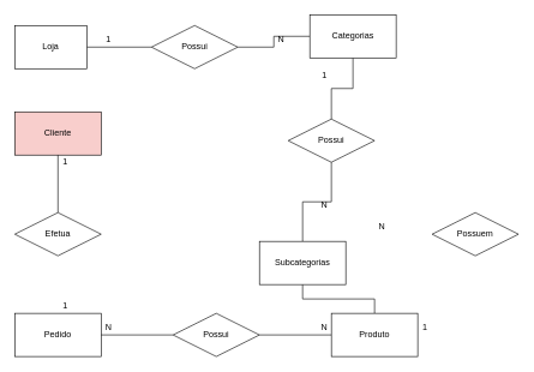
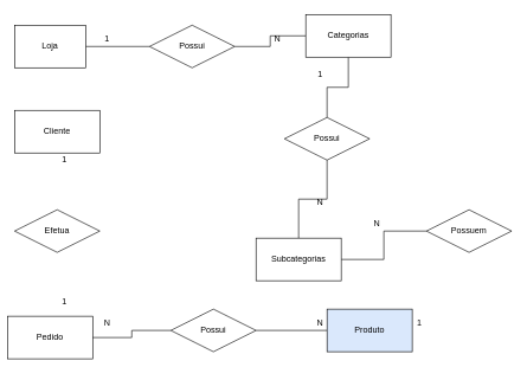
  <mxCell id="0" />
  <mxCell id="1" parent="0" />
  <mxCell id="2" style="edgeStyle=orthogonalEdgeStyle;rounded=0;orthogonalLoop=1;jettySize=auto;html=1;entryX=0;entryY=0.5;entryDx=0;entryDy=0;endArrow=none;endFill=0;" edge="1" parent="1" source="3" target="4"><mxGeometry relative="1" as="geometry" /></mxCell>
  <mxCell id="3" value="Loja" style="rounded=0;whiteSpace=wrap;html=1;" vertex="1" parent="1"><mxGeometry x="20" y="35" width="100" height="60" as="geometry" /></mxCell>
  <mxCell id="4" value="Possui" style="shape=rhombus;perimeter=rhombusPerimeter;whiteSpace=wrap;html=1;align=center;" vertex="1" parent="1"><mxGeometry x="210" y="35" width="120" height="60" as="geometry" /></mxCell>
  <mxCell id="5" style="edgeStyle=orthogonalEdgeStyle;rounded=0;orthogonalLoop=1;jettySize=auto;html=1;entryX=1;entryY=0.5;entryDx=0;entryDy=0;endArrow=none;endFill=0;" edge="1" parent="1" source="7" target="4"><mxGeometry relative="1" as="geometry" /></mxCell>
  <mxCell id="6" style="edgeStyle=orthogonalEdgeStyle;rounded=0;orthogonalLoop=1;jettySize=auto;html=1;entryX=0.5;entryY=0;entryDx=0;entryDy=0;endArrow=none;endFill=0;" edge="1" parent="1" source="7" target="9"><mxGeometry relative="1" as="geometry" /></mxCell>
  <mxCell id="7" value="Categorias" style="rounded=0;whiteSpace=wrap;html=1;" vertex="1" parent="1"><mxGeometry x="430" y="20" width="120" height="60" as="geometry" /></mxCell>
  <mxCell id="8" value="" style="edgeStyle=orthogonalEdgeStyle;rounded=0;orthogonalLoop=1;jettySize=auto;html=1;endArrow=none;endFill=0;" edge="1" parent="1" source="9" target="11"><mxGeometry relative="1" as="geometry" /></mxCell>
  <mxCell id="9" value="Possui" style="shape=rhombus;perimeter=rhombusPerimeter;whiteSpace=wrap;html=1;align=center;" vertex="1" parent="1"><mxGeometry x="400" y="165" width="120" height="60" as="geometry" /></mxCell>
- <mxCell id="10" value="" style="edgeStyle=orthogonalEdgeStyle;rounded=0;orthogonalLoop=1;jettySize=auto;html=1;endArrow=none;endFill=0;" edge="1" parent="1" source="11" target="20"><mxGeometry relative="1" as="geometry" /></mxCell>
+ <mxCell id="10" value="" style="edgeStyle=orthogonalEdgeStyle;rounded=0;orthogonalLoop=1;jettySize=auto;html=1;endArrow=none;endFill=0;" edge="1" parent="1" source="11" target="12"><mxGeometry relative="1" as="geometry" /></mxCell>
  <mxCell id="11" value="Subcategorias" style="rounded=0;whiteSpace=wrap;html=1;" vertex="1" parent="1"><mxGeometry x="360" y="335" width="120" height="60" as="geometry" /></mxCell>
  <mxCell id="12" value="Possuem" style="shape=rhombus;perimeter=rhombusPerimeter;whiteSpace=wrap;html=1;align=center;" vertex="1" parent="1"><mxGeometry x="600" y="295" width="120" height="60" as="geometry" /></mxCell>
- <mxCell id="13" value="Cliente" style="rounded=0;whiteSpace=wrap;html=1;fillColor=#f8cecc;" vertex="1" parent="1"><mxGeometry x="20" y="155" width="120" height="60" as="geometry" /></mxCell>
- <mxCell id="14" value="" style="edgeStyle=orthogonalEdgeStyle;rounded=0;orthogonalLoop=1;jettySize=auto;html=1;endArrow=none;endFill=0;" edge="1" parent="1" source="15" target="13"><mxGeometry relative="1" as="geometry" /></mxCell>
+ <mxCell id="13" value="Cliente" style="rounded=0;whiteSpace=wrap;html=1;" vertex="1" parent="1"><mxGeometry x="20" y="155" width="120" height="60" as="geometry" /></mxCell>
  <mxCell id="15" value="Efetua" style="shape=rhombus;perimeter=rhombusPerimeter;whiteSpace=wrap;html=1;align=center;" vertex="1" parent="1"><mxGeometry x="20" y="295" width="120" height="60" as="geometry" /></mxCell>
- <mxCell id="16" value="Pedido" style="rounded=0;whiteSpace=wrap;html=1;" vertex="1" parent="1"><mxGeometry x="20" y="435" width="120" height="60" as="geometry" /></mxCell>
+ <mxCell id="16" value="Pedido" style="rounded=0;whiteSpace=wrap;html=1;" vertex="1" parent="1"><mxGeometry x="10" y="445" width="120" height="60" as="geometry" /></mxCell>
  <mxCell id="17" value="" style="edgeStyle=orthogonalEdgeStyle;rounded=0;orthogonalLoop=1;jettySize=auto;html=1;endArrow=none;endFill=0;" edge="1" parent="1" source="18" target="16"><mxGeometry relative="1" as="geometry" /></mxCell>
  <mxCell id="18" value="Possui" style="shape=rhombus;perimeter=rhombusPerimeter;whiteSpace=wrap;html=1;align=center;" vertex="1" parent="1"><mxGeometry x="240" y="435" width="120" height="60" as="geometry" /></mxCell>
  <mxCell id="19" value="" style="edgeStyle=orthogonalEdgeStyle;rounded=0;orthogonalLoop=1;jettySize=auto;html=1;endArrow=none;endFill=0;" edge="1" parent="1" source="20" target="18"><mxGeometry relative="1" as="geometry" /></mxCell>
- <mxCell id="20" value="Produto" style="rounded=0;whiteSpace=wrap;html=1;" vertex="1" parent="1"><mxGeometry x="460" y="435" width="120" height="60" as="geometry" /></mxCell>
+ <mxCell id="20" value="Produto" style="rounded=0;whiteSpace=wrap;html=1;fillColor=#dae8fc;" vertex="1" parent="1"><mxGeometry x="460" y="435" width="120" height="60" as="geometry" /></mxCell>
  <mxCell id="21" value="1" style="text;html=1;align=center;verticalAlign=middle;resizable=0;points=[];autosize=1;strokeColor=none;" vertex="1" parent="1"><mxGeometry x="140" y="45" width="20" height="20" as="geometry" /></mxCell>
  <mxCell id="22" value="1" style="text;html=1;align=center;verticalAlign=middle;resizable=0;points=[];autosize=1;strokeColor=none;" vertex="1" parent="1"><mxGeometry x="80" y="215" width="20" height="20" as="geometry" /></mxCell>
  <mxCell id="23" value="1" style="text;html=1;align=center;verticalAlign=middle;resizable=0;points=[];autosize=1;strokeColor=none;" vertex="1" parent="1"><mxGeometry x="80" y="415" width="20" height="20" as="geometry" /></mxCell>
  <mxCell id="24" value="N" style="text;html=1;align=center;verticalAlign=middle;resizable=0;points=[];autosize=1;strokeColor=none;" vertex="1" parent="1"><mxGeometry x="380" y="45" width="20" height="20" as="geometry" /></mxCell>
  <mxCell id="25" value="N" style="text;html=1;align=center;verticalAlign=middle;resizable=0;points=[];autosize=1;strokeColor=none;" vertex="1" parent="1"><mxGeometry x="440" y="275" width="20" height="20" as="geometry" /></mxCell>
  <mxCell id="26" value="N" style="text;html=1;align=center;verticalAlign=middle;resizable=0;points=[];autosize=1;strokeColor=none;" vertex="1" parent="1"><mxGeometry x="440" y="445" width="20" height="20" as="geometry" /></mxCell>
  <mxCell id="27" value="1" style="text;html=1;align=center;verticalAlign=middle;resizable=0;points=[];autosize=1;strokeColor=none;" vertex="1" parent="1"><mxGeometry x="440" y="95" width="20" height="20" as="geometry" /></mxCell>
  <mxCell id="28" value="N" style="text;html=1;align=center;verticalAlign=middle;resizable=0;points=[];autosize=1;strokeColor=none;" vertex="1" parent="1"><mxGeometry x="140" y="445" width="20" height="20" as="geometry" /></mxCell>
  <mxCell id="29" value="1" style="text;html=1;align=center;verticalAlign=middle;resizable=0;points=[];autosize=1;strokeColor=none;" vertex="1" parent="1"><mxGeometry x="580" y="445" width="20" height="20" as="geometry" /></mxCell>
  <mxCell id="30" value="N" style="text;html=1;align=center;verticalAlign=middle;resizable=0;points=[];autosize=1;strokeColor=none;" vertex="1" parent="1"><mxGeometry x="520" y="305" width="20" height="20" as="geometry" /></mxCell>
